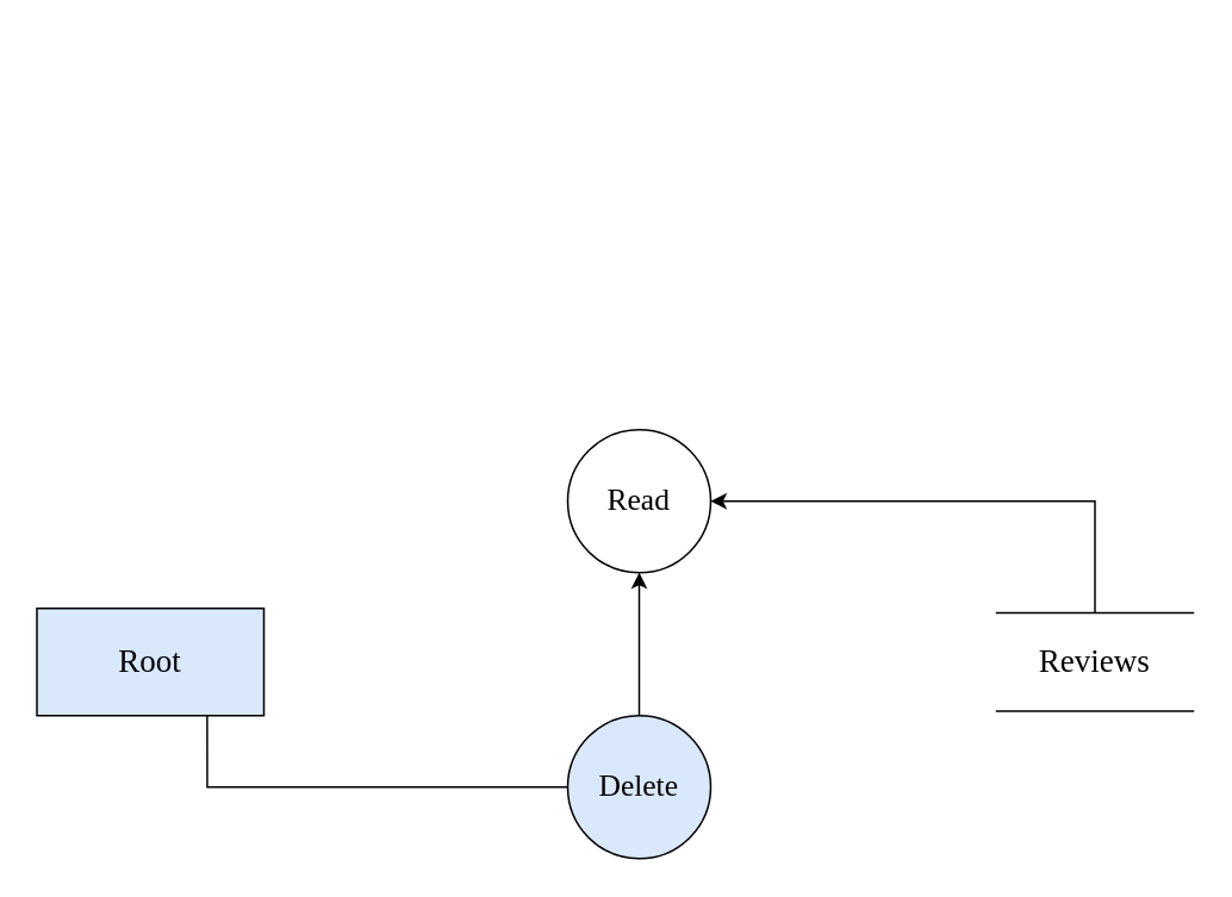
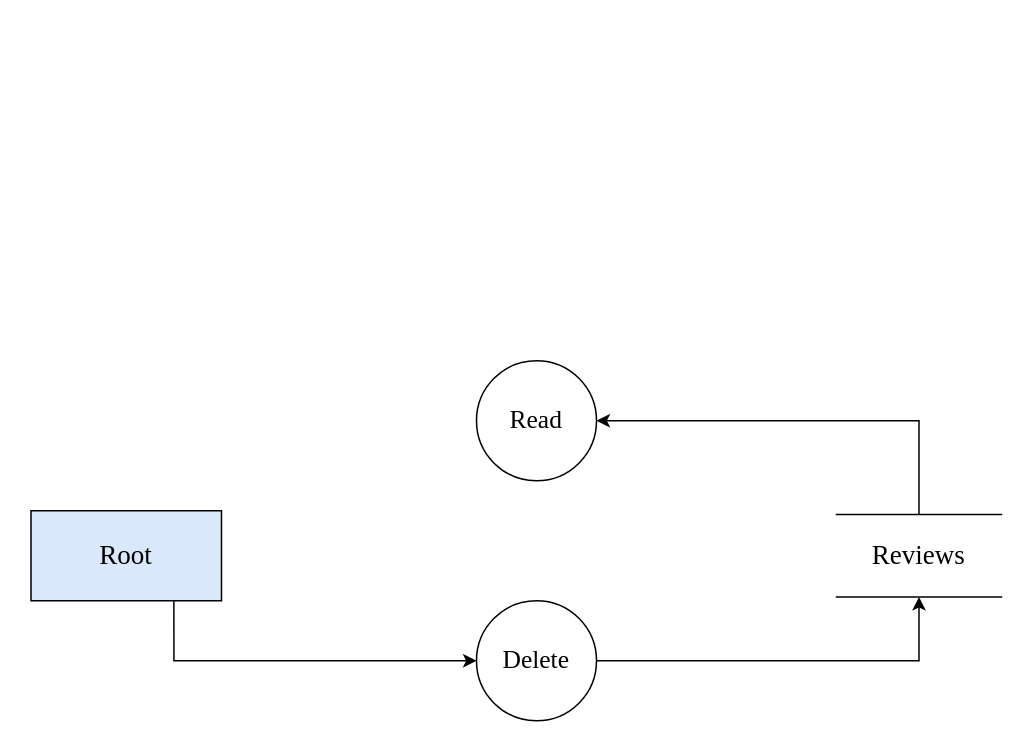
  <mxCell id="0" />
  <mxCell id="1" parent="0" />
  <mxCell id="2" value="" style="edgeStyle=orthogonalEdgeStyle;rounded=0;orthogonalLoop=1;jettySize=auto;html=1;fontFamily=Times New Roman;fontSize=16;entryX=0.25;entryY=1;entryDx=0;entryDy=0;exitX=1;exitY=0;exitDx=0;exitDy=0;" parent="1" edge="1"><mxGeometry relative="1" as="geometry"><mxPoint x="560" y="20" as="targetPoint" /></mxGeometry></mxCell>
  <mxCell id="3" style="edgeStyle=orthogonalEdgeStyle;rounded=0;orthogonalLoop=1;jettySize=auto;html=1;exitX=0.75;exitY=1;exitDx=0;exitDy=0;entryX=1;entryY=1;entryDx=0;entryDy=0;fontFamily=Times New Roman;fontSize=16;" parent="1" edge="1"><mxGeometry relative="1" as="geometry"><Array as="points"><mxPoint x="620" y="167" /></Array><mxPoint x="620" y="20" as="sourcePoint" /></mxGeometry></mxCell>
- <mxCell id="4" style="edgeStyle=orthogonalEdgeStyle;rounded=0;orthogonalLoop=1;jettySize=auto;html=1;exitX=0.75;exitY=1;exitDx=0;exitDy=0;endArrow=none;endFill=1;fontFamily=Times New Roman;" edge="1" parent="1" source="5" target="10"><mxGeometry relative="1" as="geometry"><Array as="points"><mxPoint x="115" y="440" /></Array></mxGeometry></mxCell>
+ <mxCell id="4" style="edgeStyle=orthogonalEdgeStyle;rounded=0;orthogonalLoop=1;jettySize=auto;html=1;exitX=0.75;exitY=1;exitDx=0;exitDy=0;endArrow=classic;endFill=1;fontFamily=Times New Roman;" edge="1" parent="1" source="5" target="10"><mxGeometry relative="1" as="geometry"><Array as="points"><mxPoint x="115" y="440" /></Array></mxGeometry></mxCell>
  <mxCell id="5" value="&lt;font style=&quot;font-size: 18px&quot;&gt;Root&lt;/font&gt;" style="rounded=0;whiteSpace=wrap;html=1;fontFamily=Times New Roman;fillColor=#dae8fc;" vertex="1" parent="1"><mxGeometry x="20" y="340" width="127" height="60" as="geometry" /></mxCell>
  <mxCell id="6" value="&lt;p&gt;&lt;span style=&quot;line-height: 1.1&quot;&gt;&lt;font style=&quot;font-size: 17px&quot;&gt;Read&lt;/font&gt;&lt;/span&gt;&lt;/p&gt;" style="ellipse;whiteSpace=wrap;html=1;aspect=fixed;shadow=0;sketch=0;rotation=0;fontFamily=Times New Roman;" vertex="1" parent="1"><mxGeometry x="317" y="240" width="80" height="80" as="geometry" /></mxCell>
  <mxCell id="7" style="edgeStyle=elbowEdgeStyle;rounded=0;orthogonalLoop=1;jettySize=auto;html=1;exitX=0.5;exitY=0;exitDx=0;exitDy=0;endArrow=classic;endFill=1;fontFamily=Times New Roman;elbow=vertical;" edge="1" parent="1" source="8" target="6"><mxGeometry relative="1" as="geometry"><Array as="points"><mxPoint x="480" y="280" /><mxPoint x="460" y="270" /></Array></mxGeometry></mxCell>
  <mxCell id="8" value="&lt;span style=&quot;font-size: 18px&quot;&gt;Reviews&lt;/span&gt;" style="shape=partialRectangle;whiteSpace=wrap;html=1;left=0;right=0;fillColor=default;rounded=0;shadow=0;glass=0;sketch=0;fontFamily=Times New Roman;fontSize=16;gradientColor=none;" vertex="1" parent="1"><mxGeometry x="557" y="342.5" width="110" height="55" as="geometry" /></mxCell>
- <mxCell id="9" style="edgeStyle=orthogonalEdgeStyle;rounded=0;orthogonalLoop=1;jettySize=auto;html=1;endArrow=classic;endFill=1;fontFamily=Times New Roman;" edge="1" parent="1" source="10" target="6"><mxGeometry relative="1" as="geometry" /></mxCell>
- <mxCell id="10" value="&lt;p&gt;&lt;span style=&quot;line-height: 1.1&quot;&gt;&lt;font style=&quot;font-size: 17px&quot;&gt;Delete&lt;/font&gt;&lt;/span&gt;&lt;/p&gt;" style="ellipse;whiteSpace=wrap;html=1;aspect=fixed;shadow=0;sketch=0;rotation=0;fontFamily=Times New Roman;fillColor=#dae8fc;" vertex="1" parent="1"><mxGeometry x="317" y="400" width="80" height="80" as="geometry" /></mxCell>
+ <mxCell id="9" style="edgeStyle=orthogonalEdgeStyle;rounded=0;orthogonalLoop=1;jettySize=auto;html=1;endArrow=classic;endFill=1;fontFamily=Times New Roman;" edge="1" parent="1" source="10" target="8"><mxGeometry relative="1" as="geometry" /></mxCell>
+ <mxCell id="10" value="&lt;p&gt;&lt;span style=&quot;line-height: 1.1&quot;&gt;&lt;font style=&quot;font-size: 17px&quot;&gt;Delete&lt;/font&gt;&lt;/span&gt;&lt;/p&gt;" style="ellipse;whiteSpace=wrap;html=1;aspect=fixed;shadow=0;sketch=0;rotation=0;fontFamily=Times New Roman;" vertex="1" parent="1"><mxGeometry x="317" y="400" width="80" height="80" as="geometry" /></mxCell>
